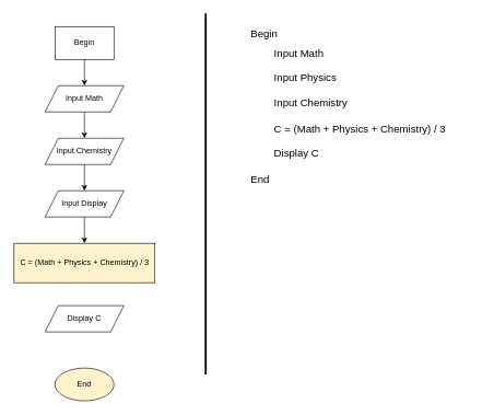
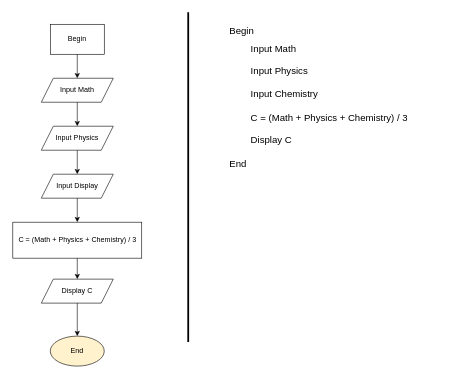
  <mxCell id="0" />
  <mxCell id="1" parent="0" />
  <mxCell id="2" value="Begin" style="whiteSpace=wrap;html=1;rounded=0;" parent="1" vertex="1"><mxGeometry x="83" y="40" width="90" height="50" as="geometry" /></mxCell>
  <mxCell id="3" value="" style="endArrow=classic;html=1;exitX=0.5;exitY=1;exitDx=0;exitDy=0;" parent="1" source="2" edge="1"><mxGeometry width="50" height="50" relative="1" as="geometry"><mxPoint x="353" y="320" as="sourcePoint" /><mxPoint x="128" y="130" as="targetPoint" /></mxGeometry></mxCell>
  <mxCell id="4" value="Input Math" style="shape=parallelogram;perimeter=parallelogramPerimeter;whiteSpace=wrap;html=1;fixedSize=1;" parent="1" vertex="1"><mxGeometry x="68" y="130" width="120" height="40" as="geometry" /></mxCell>
  <mxCell id="5" value="" style="endArrow=classic;html=1;exitX=0.5;exitY=1;exitDx=0;exitDy=0;" parent="1" source="4" edge="1"><mxGeometry width="50" height="50" relative="1" as="geometry"><mxPoint x="123" y="200" as="sourcePoint" /><mxPoint x="128" y="210" as="targetPoint" /></mxGeometry></mxCell>
- <mxCell id="6" value="Input Chemistry" style="shape=parallelogram;perimeter=parallelogramPerimeter;whiteSpace=wrap;html=1;fixedSize=1;" parent="1" vertex="1"><mxGeometry x="68" y="210" width="120" height="40" as="geometry" /></mxCell>
+ <mxCell id="6" value="Input Physics" style="shape=parallelogram;perimeter=parallelogramPerimeter;whiteSpace=wrap;html=1;fixedSize=1;" parent="1" vertex="1"><mxGeometry x="68" y="210" width="120" height="40" as="geometry" /></mxCell>
  <mxCell id="7" value="" style="endArrow=classic;html=1;exitX=0.5;exitY=1;exitDx=0;exitDy=0;" parent="1" source="6" edge="1"><mxGeometry width="50" height="50" relative="1" as="geometry"><mxPoint x="123" y="280" as="sourcePoint" /><mxPoint x="128" y="290" as="targetPoint" /></mxGeometry></mxCell>
  <mxCell id="8" value="Input Display" style="shape=parallelogram;perimeter=parallelogramPerimeter;whiteSpace=wrap;html=1;fixedSize=1;" parent="1" vertex="1"><mxGeometry x="68" y="290" width="120" height="40" as="geometry" /></mxCell>
  <mxCell id="9" value="" style="endArrow=classic;html=1;exitX=0.5;exitY=1;exitDx=0;exitDy=0;" parent="1" source="8" edge="1"><mxGeometry width="50" height="50" relative="1" as="geometry"><mxPoint x="123" y="360" as="sourcePoint" /><mxPoint x="128" y="370" as="targetPoint" /></mxGeometry></mxCell>
- <mxCell id="10" value="C = (Math + Physics + Chemistry) / 3" style="rounded=0;whiteSpace=wrap;html=1;fillColor=#fff2cc;" parent="1" vertex="1"><mxGeometry x="20.5" y="370" width="215" height="60" as="geometry" /></mxCell>
+ <mxCell id="10" value="C = (Math + Physics + Chemistry) / 3" style="rounded=0;whiteSpace=wrap;html=1;" parent="1" vertex="1"><mxGeometry x="20.5" y="370" width="215" height="60" as="geometry" /></mxCell>
  <mxCell id="11" value="Display C" style="shape=parallelogram;perimeter=parallelogramPerimeter;whiteSpace=wrap;html=1;fixedSize=1;" parent="1" vertex="1"><mxGeometry x="68" y="465" width="120" height="40" as="geometry" /></mxCell>
+ <mxCell id="12" value="" style="endArrow=classic;html=1;exitX=0.5;exitY=1;exitDx=0;exitDy=0;entryX=0.5;entryY=0;entryDx=0;entryDy=0;" parent="1" source="11" target="14" edge="1"><mxGeometry width="50" height="50" relative="1" as="geometry"><mxPoint x="123" y="555" as="sourcePoint" /><mxPoint x="128" y="565" as="targetPoint" /></mxGeometry></mxCell>
+ <mxCell id="13" value="" style="endArrow=classic;html=1;exitX=0.5;exitY=1;exitDx=0;exitDy=0;entryX=0.5;entryY=0;entryDx=0;entryDy=0;" parent="1" source="10" target="11" edge="1"><mxGeometry width="50" height="50" relative="1" as="geometry"><mxPoint x="138" y="535" as="sourcePoint" /><mxPoint x="128" y="460" as="targetPoint" /></mxGeometry></mxCell>
  <mxCell id="14" value="End" style="ellipse;whiteSpace=wrap;html=1;fillColor=#fff2cc;" parent="1" vertex="1"><mxGeometry x="83" y="560" width="90" height="50" as="geometry" /></mxCell>
  <mxCell id="15" value="&lt;h1 style=&quot;font-size: 16px&quot;&gt;&lt;span style=&quot;font-weight: normal&quot;&gt;Begin&lt;/span&gt;&lt;/h1&gt;&lt;div style=&quot;font-size: 16px&quot;&gt;&lt;span style=&quot;font-weight: normal&quot;&gt;&lt;span style=&quot;white-space: pre&quot;&gt;&#09;&lt;/span&gt;Input Math&lt;br&gt;&lt;/span&gt;&lt;/div&gt;&lt;div style=&quot;font-size: 16px&quot;&gt;&lt;span style=&quot;font-weight: normal&quot;&gt;&lt;span style=&quot;white-space: pre&quot;&gt;&#09;&lt;/span&gt;&lt;br&gt;&lt;/span&gt;&lt;/div&gt;&lt;div style=&quot;font-size: 16px&quot;&gt;&lt;span style=&quot;white-space: pre&quot;&gt;&#09;&lt;/span&gt;Input Physics&lt;br&gt;&lt;/div&gt;&lt;div style=&quot;font-size: 16px&quot;&gt;&lt;br&gt;&lt;/div&gt;&lt;div style=&quot;font-size: 16px&quot;&gt;&lt;span style=&quot;white-space: pre&quot;&gt;&#09;&lt;/span&gt;Input Chemistry&lt;br&gt;&lt;/div&gt;&lt;div style=&quot;font-size: 16px&quot;&gt;&lt;br&gt;&lt;/div&gt;&lt;div style=&quot;font-size: 16px&quot;&gt;&lt;span style=&quot;white-space: pre&quot;&gt;&#09;&lt;/span&gt;C = (Math + Physics + Chemistry) / 3&lt;br&gt;&lt;/div&gt;&lt;div style=&quot;font-size: 16px&quot;&gt;&lt;br&gt;&lt;/div&gt;&lt;div style=&quot;font-size: 16px&quot;&gt;&lt;span style=&quot;white-space: pre&quot;&gt;&#09;&lt;/span&gt;Display C&lt;br&gt;&lt;/div&gt;&lt;div style=&quot;font-size: 16px&quot;&gt;&lt;br&gt;&lt;/div&gt;&lt;div style=&quot;font-size: 16px&quot;&gt;End&lt;/div&gt;" style="text;html=1;strokeColor=none;fillColor=none;spacing=5;spacingTop=-20;whiteSpace=wrap;overflow=hidden;rounded=0;align=left;" parent="1" vertex="1"><mxGeometry x="377" y="40" width="354" height="560" as="geometry" /></mxCell>
  <mxCell id="16" value="" style="endArrow=none;html=1;strokeWidth=3;" parent="1" edge="1"><mxGeometry width="50" height="50" relative="1" as="geometry"><mxPoint x="313" y="20" as="sourcePoint" /><mxPoint x="313" y="570" as="targetPoint" /></mxGeometry></mxCell>
